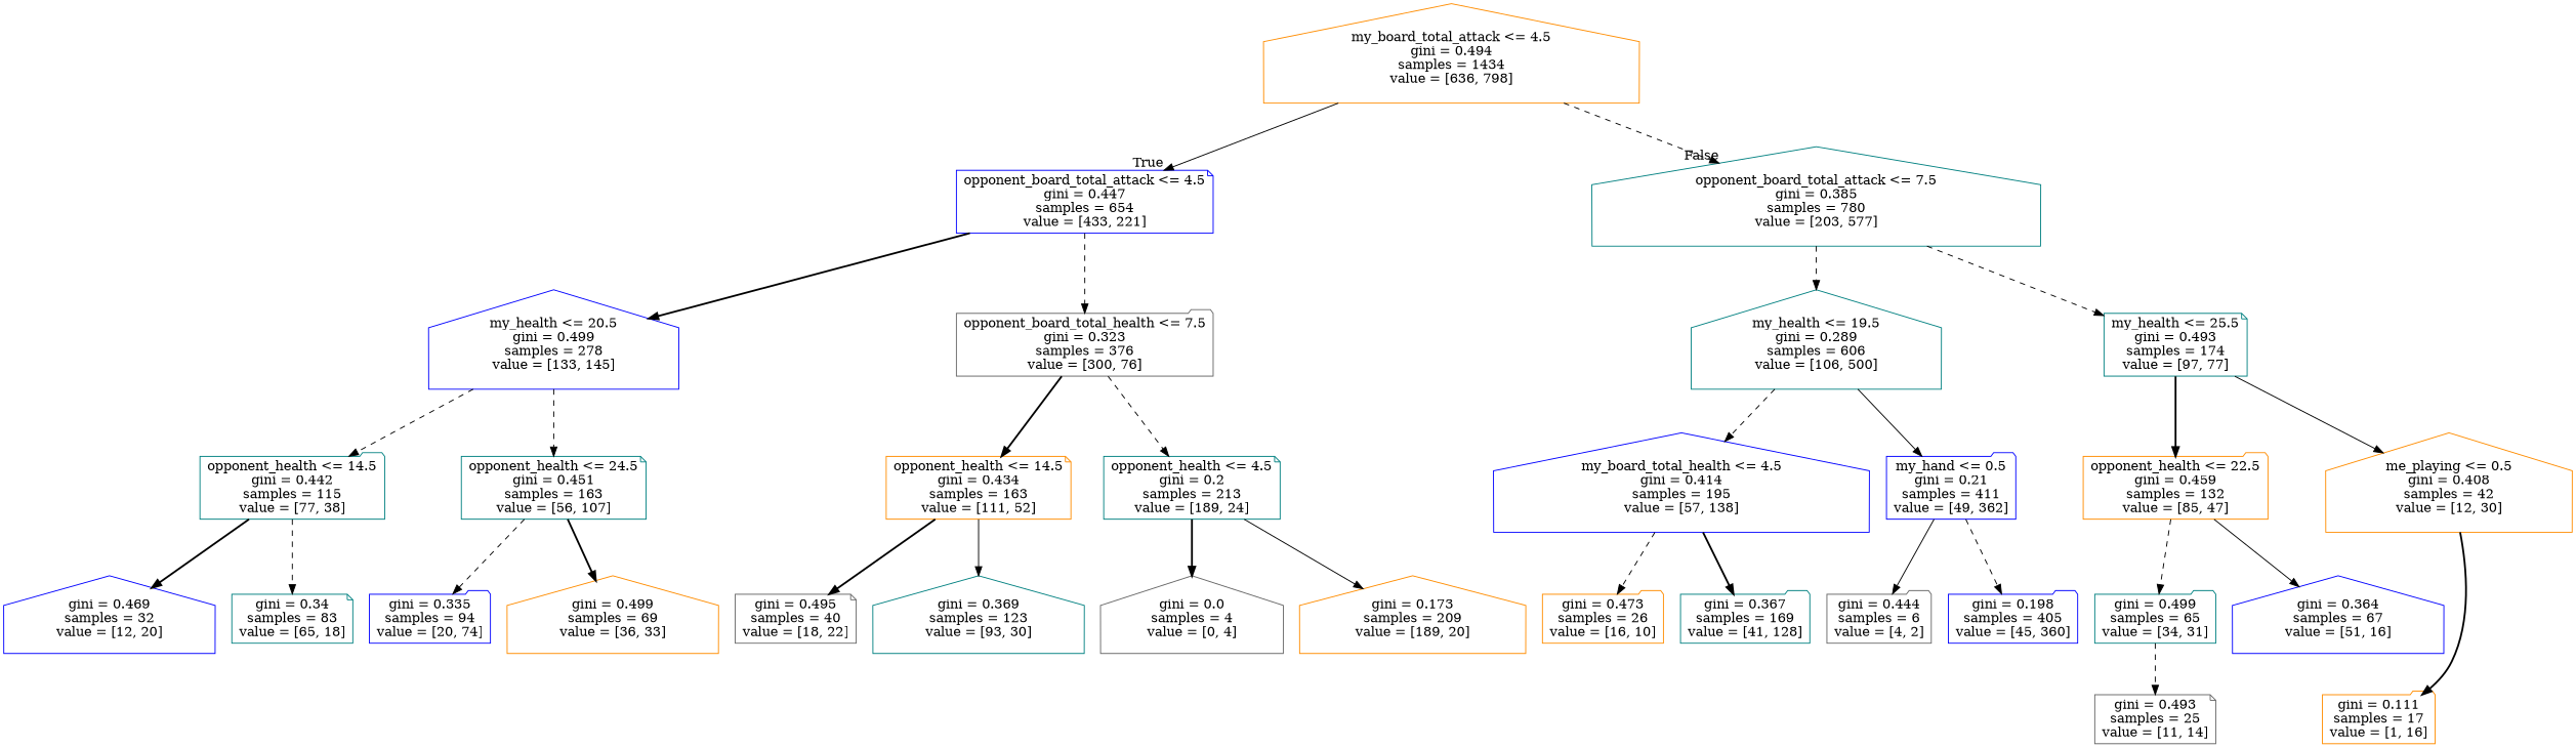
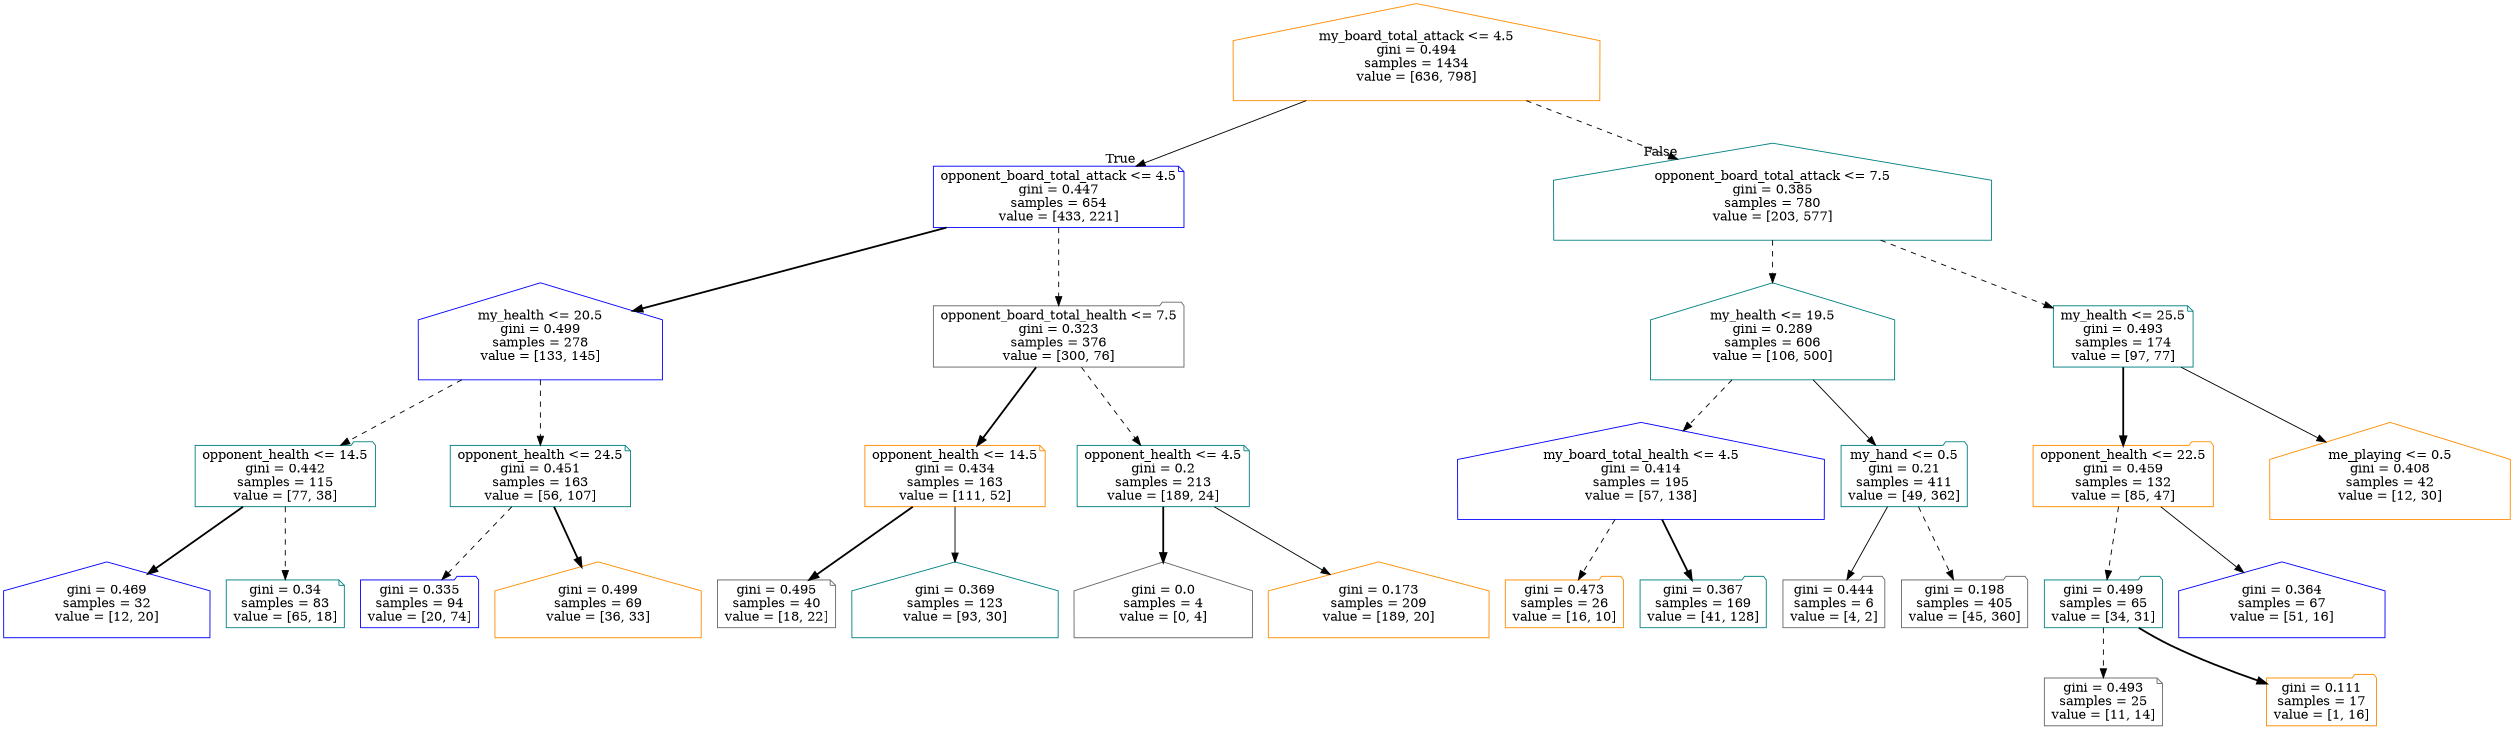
  digraph {
    node [color=teal shape=house]
    edge [style=dashed]
    n1 [color=darkorange label="my_board_total_attack <= 4.5\ngini = 0.494\nsamples = 1434\nvalue = [636, 798]"]
    n2 [color=blue label="opponent_board_total_attack <= 4.5\ngini = 0.447\nsamples = 654\nvalue = [433, 221]" shape=note]
    n3 [label="opponent_board_total_attack <= 7.5\ngini = 0.385\nsamples = 780\nvalue = [203, 577]"]
    n4 [color=blue label="my_health <= 20.5\ngini = 0.499\nsamples = 278\nvalue = [133, 145]"]
    n5 [color=gray40 label="opponent_board_total_health <= 7.5\ngini = 0.323\nsamples = 376\nvalue = [300, 76]" shape=folder]
    n6 [label="my_health <= 19.5\ngini = 0.289\nsamples = 606\nvalue = [106, 500]"]
    n7 [label="my_health <= 25.5\ngini = 0.493\nsamples = 174\nvalue = [97, 77]" shape=note]
    n8 [label="opponent_health <= 14.5\ngini = 0.442\nsamples = 115\nvalue = [77, 38]" shape=folder]
    n9 [label="opponent_health <= 24.5\ngini = 0.451\nsamples = 163\nvalue = [56, 107]" shape=note]
    n10 [color=darkorange label="opponent_health <= 14.5\ngini = 0.434\nsamples = 163\nvalue = [111, 52]" shape=note]
    n11 [label="opponent_health <= 4.5\ngini = 0.2\nsamples = 213\nvalue = [189, 24]" shape=note]
    n12 [color=blue label="gini = 0.469\nsamples = 32\nvalue = [12, 20]"]
    n13 [label="gini = 0.34\nsamples = 83\nvalue = [65, 18]" shape=note]
    n14 [color=blue label="gini = 0.335\nsamples = 94\nvalue = [20, 74]" shape=folder]
    n15 [color=darkorange label="gini = 0.499\nsamples = 69\nvalue = [36, 33]"]
    n16 [color=gray40 label="gini = 0.495\nsamples = 40\nvalue = [18, 22]" shape=note]
    n17 [label="gini = 0.369\nsamples = 123\nvalue = [93, 30]"]
    n18 [color=gray40 label="gini = 0.0\nsamples = 4\nvalue = [0, 4]"]
    n19 [color=darkorange label="gini = 0.173\nsamples = 209\nvalue = [189, 20]"]
    n20 [color=blue label="my_board_total_health <= 4.5\ngini = 0.414\nsamples = 195\nvalue = [57, 138]"]
-   n21 [color=blue label="my_hand <= 0.5\ngini = 0.21\nsamples = 411\nvalue = [49, 362]" shape=folder]
+   n21 [label="my_hand <= 0.5\ngini = 0.21\nsamples = 411\nvalue = [49, 362]" shape=folder]
    n22 [color=darkorange label="opponent_health <= 22.5\ngini = 0.459\nsamples = 132\nvalue = [85, 47]" shape=folder]
    n23 [color=darkorange label="me_playing <= 0.5\ngini = 0.408\nsamples = 42\nvalue = [12, 30]"]
    n24 [color=darkorange label="gini = 0.473\nsamples = 26\nvalue = [16, 10]" shape=folder]
    n25 [label="gini = 0.367\nsamples = 169\nvalue = [41, 128]" shape=folder]
    n26 [color=gray40 label="gini = 0.444\nsamples = 6\nvalue = [4, 2]" shape=folder]
-   n27 [color=blue label="gini = 0.198\nsamples = 405\nvalue = [45, 360]" shape=folder]
+   n27 [color=gray40 label="gini = 0.198\nsamples = 405\nvalue = [45, 360]" shape=folder]
    n28 [label="gini = 0.499\nsamples = 65\nvalue = [34, 31]" shape=folder]
    n29 [color=blue label="gini = 0.364\nsamples = 67\nvalue = [51, 16]"]
    n30 [color=darkorange label="gini = 0.111\nsamples = 17\nvalue = [1, 16]" shape=folder]
    n31 [color=gray40 label="gini = 0.493\nsamples = 25\nvalue = [11, 14]" shape=note]
    n1 -> n2 [headlabel=True labelangle=45 labeldistance=2.5 style=solid]
    n1 -> n3 [headlabel=False labelangle=-45 labeldistance=2.5]
    n2 -> n4 [style=bold]
    n2 -> n5
    n3 -> n6
    n3 -> n7
    n4 -> n8
    n4 -> n9
    n5 -> n10 [style=bold]
    n5 -> n11
    n6 -> n20
    n6 -> n21 [style=solid]
    n7 -> n22 [style=bold]
    n7 -> n23 [style=solid]
    n8 -> n12 [style=bold]
    n8 -> n13
    n9 -> n14
    n9 -> n15 [style=bold]
    n10 -> n16 [style=bold]
    n10 -> n17 [style=solid]
    n11 -> n18 [style=bold]
    n11 -> n19 [style=solid]
    n20 -> n24
    n20 -> n25 [style=bold]
    n21 -> n26 [style=solid]
    n21 -> n27
    n22 -> n28
    n22 -> n29 [style=solid]
-   n23 -> n30 [style=bold]
+   n28 -> n30 [style=bold]
    n28 -> n31
  }
